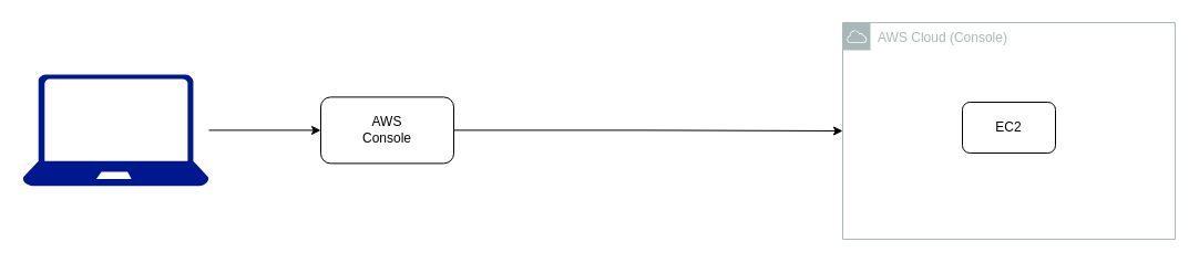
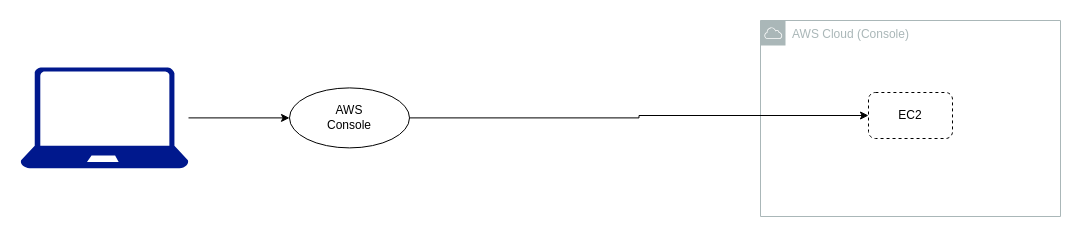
  <mxCell id="0" />
  <mxCell id="1" parent="0" />
  <mxCell id="2" value="AWS Cloud (Console)" style="sketch=0;outlineConnect=0;gradientColor=none;html=1;whiteSpace=wrap;fontSize=12;fontStyle=0;shape=mxgraph.aws4.group;grIcon=mxgraph.aws4.group_aws_cloud;strokeColor=#AAB7B8;fillColor=none;verticalAlign=top;align=left;spacingLeft=30;fontColor=#AAB7B8;dashed=0;" vertex="1" parent="1"><mxGeometry x="760" y="20" width="300" height="196" as="geometry" /></mxCell>
- <mxCell id="3" value="EC2" style="rounded=1;whiteSpace=wrap;html=1;" vertex="1" parent="1"><mxGeometry x="868" y="92" width="84" height="46" as="geometry" /></mxCell>
+ <mxCell id="3" value="EC2" style="rounded=1;whiteSpace=wrap;html=1;dashed=1;" vertex="1" parent="1"><mxGeometry x="868" y="92" width="84" height="46" as="geometry" /></mxCell>
  <mxCell id="4" style="edgeStyle=orthogonalEdgeStyle;rounded=0;orthogonalLoop=1;jettySize=auto;html=1;" edge="1" parent="1" source="5" target="7"><mxGeometry relative="1" as="geometry" /></mxCell>
  <mxCell id="5" value="" style="sketch=0;aspect=fixed;pointerEvents=1;shadow=0;dashed=0;html=1;strokeColor=none;labelPosition=center;verticalLabelPosition=bottom;verticalAlign=top;align=center;fillColor=#00188D;shape=mxgraph.azure.laptop" vertex="1" parent="1"><mxGeometry x="20" y="67" width="168" height="100.8" as="geometry" /></mxCell>
- <mxCell id="6" style="edgeStyle=orthogonalEdgeStyle;rounded=0;orthogonalLoop=1;jettySize=auto;html=1;" edge="1" parent="1" source="7" target="2"><mxGeometry relative="1" as="geometry" /></mxCell>
- <mxCell id="7" value="AWS&lt;br&gt;Console" style="rounded=1;whiteSpace=wrap;html=1;" vertex="1" parent="1"><mxGeometry x="289" y="87.4" width="120" height="60" as="geometry" /></mxCell>
+ <mxCell id="6" style="edgeStyle=orthogonalEdgeStyle;rounded=0;orthogonalLoop=1;jettySize=auto;html=1;" edge="1" parent="1" source="7" target="3"><mxGeometry relative="1" as="geometry" /></mxCell>
+ <mxCell id="7" value="AWS&lt;br&gt;Console" style="ellipse;whiteSpace=wrap;html=1;" vertex="1" parent="1"><mxGeometry x="289" y="87.4" width="120" height="60" as="geometry" /></mxCell>
